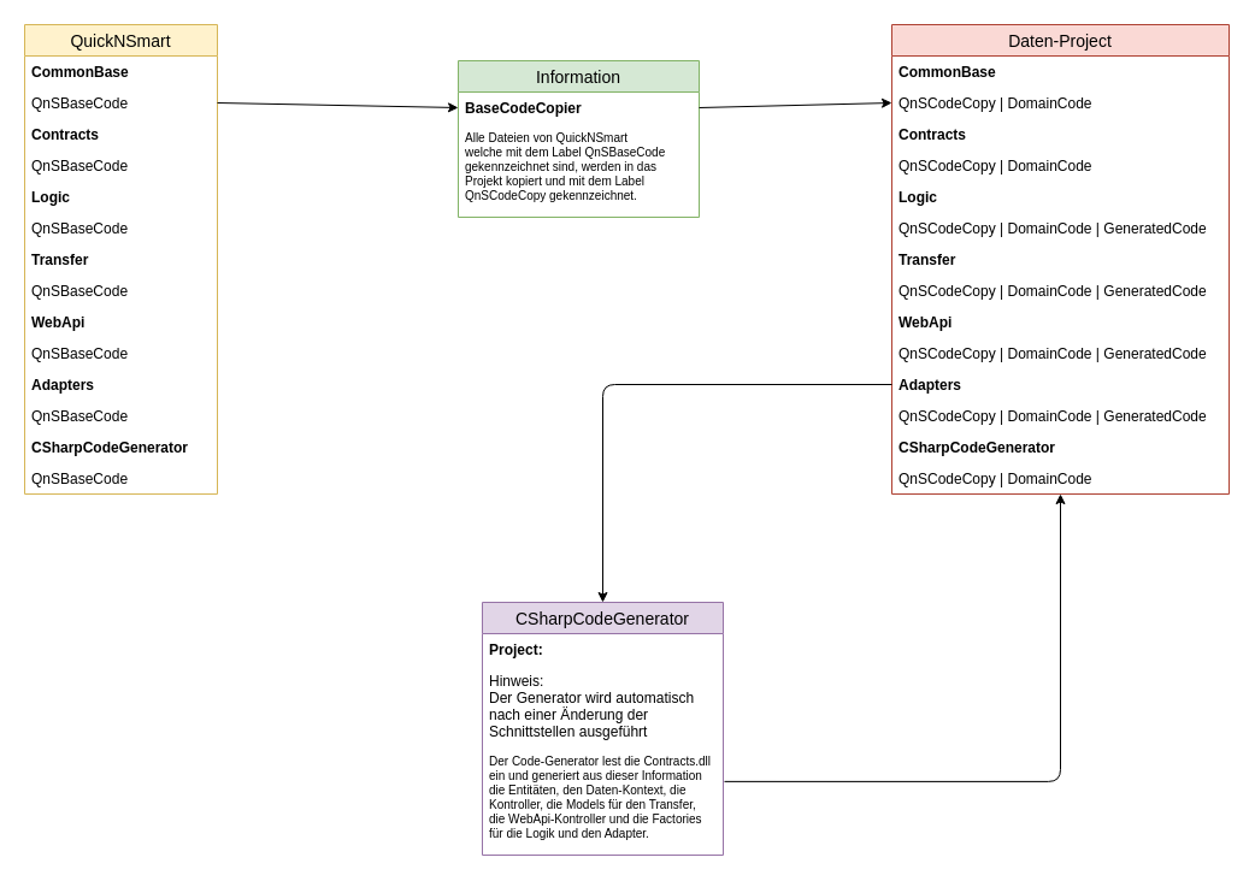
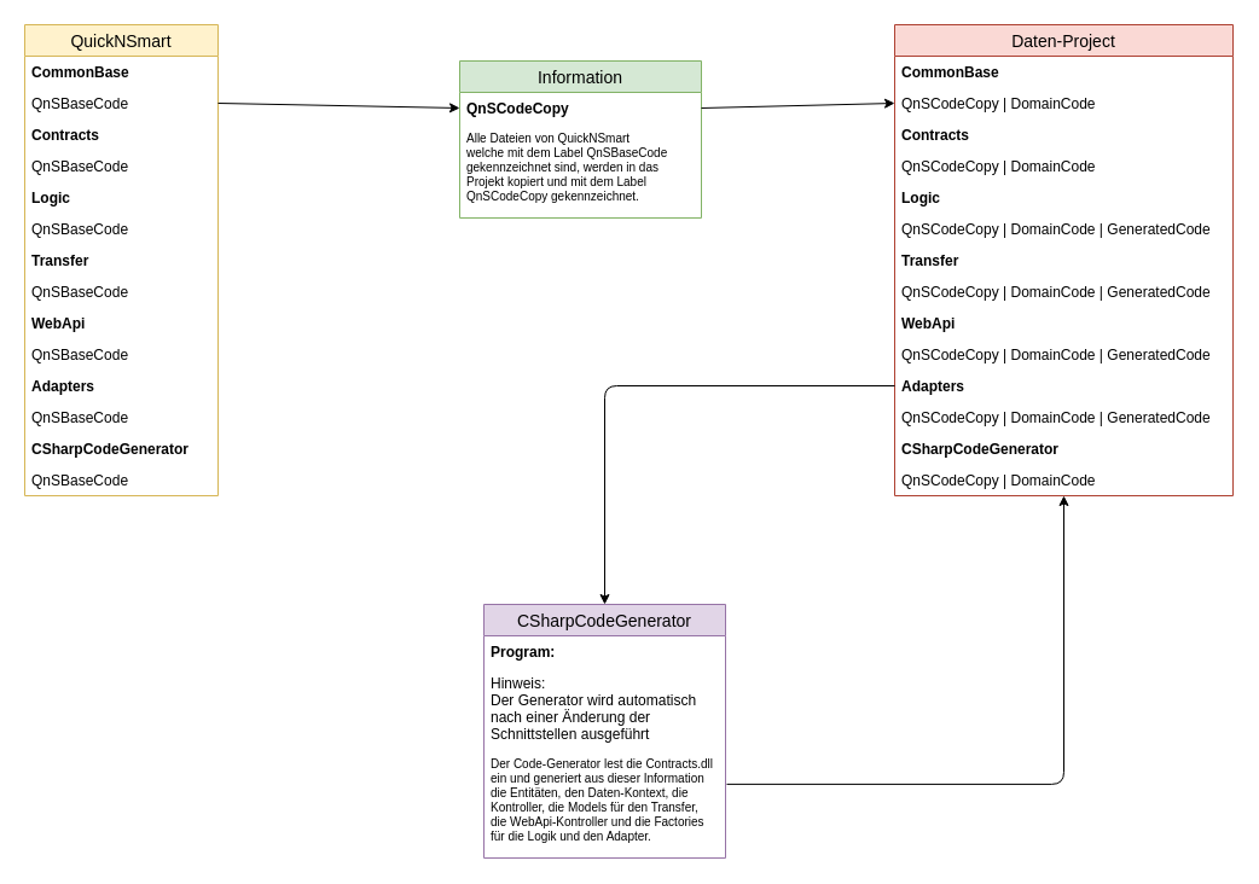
  <mxCell id="0" />
  <mxCell id="1" parent="0" />
  <mxCell id="2" value="QuickNSmart" style="swimlane;fontStyle=0;childLayout=stackLayout;horizontal=1;startSize=26;fillColor=#fff2cc;horizontalStack=0;resizeParent=1;resizeParentMax=0;resizeLast=0;collapsible=1;marginBottom=0;swimlaneFillColor=#ffffff;align=center;fontSize=14;strokeColor=#d6b656;" parent="1" vertex="1"><mxGeometry x="20" y="20" width="160" height="390" as="geometry" /></mxCell>
  <mxCell id="3" value="CommonBase" style="text;strokeColor=none;fillColor=none;spacingLeft=4;spacingRight=4;overflow=hidden;rotatable=0;points=[[0,0.5],[1,0.5]];portConstraint=eastwest;fontSize=12;fontStyle=1" parent="2" vertex="1"><mxGeometry y="26" width="160" height="26" as="geometry" /></mxCell>
  <mxCell id="4" value="QnSBaseCode" style="text;strokeColor=none;fillColor=none;spacingLeft=4;spacingRight=4;overflow=hidden;rotatable=0;points=[[0,0.5],[1,0.5]];portConstraint=eastwest;fontSize=12;" parent="2" vertex="1"><mxGeometry y="52" width="160" height="26" as="geometry" /></mxCell>
  <mxCell id="5" value="Contracts" style="text;strokeColor=none;fillColor=none;spacingLeft=4;spacingRight=4;overflow=hidden;rotatable=0;points=[[0,0.5],[1,0.5]];portConstraint=eastwest;fontSize=12;fontStyle=1" parent="2" vertex="1"><mxGeometry y="78" width="160" height="26" as="geometry" /></mxCell>
  <mxCell id="6" value="QnSBaseCode" style="text;strokeColor=none;fillColor=none;spacingLeft=4;spacingRight=4;overflow=hidden;rotatable=0;points=[[0,0.5],[1,0.5]];portConstraint=eastwest;fontSize=12;" parent="2" vertex="1"><mxGeometry y="104" width="160" height="26" as="geometry" /></mxCell>
  <mxCell id="7" value="Logic" style="text;strokeColor=none;fillColor=none;spacingLeft=4;spacingRight=4;overflow=hidden;rotatable=0;points=[[0,0.5],[1,0.5]];portConstraint=eastwest;fontSize=12;fontStyle=1" parent="2" vertex="1"><mxGeometry y="130" width="160" height="26" as="geometry" /></mxCell>
  <mxCell id="8" value="QnSBaseCode" style="text;strokeColor=none;fillColor=none;spacingLeft=4;spacingRight=4;overflow=hidden;rotatable=0;points=[[0,0.5],[1,0.5]];portConstraint=eastwest;fontSize=12;" parent="2" vertex="1"><mxGeometry y="156" width="160" height="26" as="geometry" /></mxCell>
  <mxCell id="9" value="Transfer" style="text;strokeColor=none;fillColor=none;spacingLeft=4;spacingRight=4;overflow=hidden;rotatable=0;points=[[0,0.5],[1,0.5]];portConstraint=eastwest;fontSize=12;fontStyle=1" parent="2" vertex="1"><mxGeometry y="182" width="160" height="26" as="geometry" /></mxCell>
  <mxCell id="10" value="QnSBaseCode" style="text;strokeColor=none;fillColor=none;spacingLeft=4;spacingRight=4;overflow=hidden;rotatable=0;points=[[0,0.5],[1,0.5]];portConstraint=eastwest;fontSize=12;" parent="2" vertex="1"><mxGeometry y="208" width="160" height="26" as="geometry" /></mxCell>
  <mxCell id="11" value="WebApi" style="text;strokeColor=none;fillColor=none;spacingLeft=4;spacingRight=4;overflow=hidden;rotatable=0;points=[[0,0.5],[1,0.5]];portConstraint=eastwest;fontSize=12;fontStyle=1" parent="2" vertex="1"><mxGeometry y="234" width="160" height="26" as="geometry" /></mxCell>
  <mxCell id="12" value="QnSBaseCode" style="text;strokeColor=none;fillColor=none;spacingLeft=4;spacingRight=4;overflow=hidden;rotatable=0;points=[[0,0.5],[1,0.5]];portConstraint=eastwest;fontSize=12;" parent="2" vertex="1"><mxGeometry y="260" width="160" height="26" as="geometry" /></mxCell>
  <mxCell id="13" value="Adapters" style="text;strokeColor=none;fillColor=none;spacingLeft=4;spacingRight=4;overflow=hidden;rotatable=0;points=[[0,0.5],[1,0.5]];portConstraint=eastwest;fontSize=12;fontStyle=1" parent="2" vertex="1"><mxGeometry y="286" width="160" height="26" as="geometry" /></mxCell>
  <mxCell id="14" value="QnSBaseCode" style="text;strokeColor=none;fillColor=none;spacingLeft=4;spacingRight=4;overflow=hidden;rotatable=0;points=[[0,0.5],[1,0.5]];portConstraint=eastwest;fontSize=12;" parent="2" vertex="1"><mxGeometry y="312" width="160" height="26" as="geometry" /></mxCell>
  <mxCell id="15" value="CSharpCodeGenerator" style="text;strokeColor=none;fillColor=none;spacingLeft=4;spacingRight=4;overflow=hidden;rotatable=0;points=[[0,0.5],[1,0.5]];portConstraint=eastwest;fontSize=12;fontStyle=1" parent="2" vertex="1"><mxGeometry y="338" width="160" height="26" as="geometry" /></mxCell>
  <mxCell id="16" value="QnSBaseCode" style="text;strokeColor=none;fillColor=none;spacingLeft=4;spacingRight=4;overflow=hidden;rotatable=0;points=[[0,0.5],[1,0.5]];portConstraint=eastwest;fontSize=12;" parent="2" vertex="1"><mxGeometry y="364" width="160" height="26" as="geometry" /></mxCell>
  <mxCell id="17" value="Daten-Project" style="swimlane;fontStyle=0;childLayout=stackLayout;horizontal=1;startSize=26;fillColor=#fad9d5;horizontalStack=0;resizeParent=1;resizeParentMax=0;resizeLast=0;collapsible=1;marginBottom=0;swimlaneFillColor=#ffffff;align=center;fontSize=14;strokeColor=#ae4132;" parent="1" vertex="1"><mxGeometry x="740" y="20" width="280" height="390" as="geometry" /></mxCell>
  <mxCell id="18" value="CommonBase" style="text;strokeColor=none;fillColor=none;spacingLeft=4;spacingRight=4;overflow=hidden;rotatable=0;points=[[0,0.5],[1,0.5]];portConstraint=eastwest;fontSize=12;fontStyle=1" parent="17" vertex="1"><mxGeometry y="26" width="280" height="26" as="geometry" /></mxCell>
  <mxCell id="19" value="QnSCodeCopy | DomainCode" style="text;strokeColor=none;fillColor=none;spacingLeft=4;spacingRight=4;overflow=hidden;rotatable=0;points=[[0,0.5],[1,0.5]];portConstraint=eastwest;fontSize=12;" parent="17" vertex="1"><mxGeometry y="52" width="280" height="26" as="geometry" /></mxCell>
  <mxCell id="20" value="Contracts" style="text;strokeColor=none;fillColor=none;spacingLeft=4;spacingRight=4;overflow=hidden;rotatable=0;points=[[0,0.5],[1,0.5]];portConstraint=eastwest;fontSize=12;fontStyle=1" parent="17" vertex="1"><mxGeometry y="78" width="280" height="26" as="geometry" /></mxCell>
  <mxCell id="21" value="QnSCodeCopy | DomainCode" style="text;strokeColor=none;fillColor=none;spacingLeft=4;spacingRight=4;overflow=hidden;rotatable=0;points=[[0,0.5],[1,0.5]];portConstraint=eastwest;fontSize=12;" parent="17" vertex="1"><mxGeometry y="104" width="280" height="26" as="geometry" /></mxCell>
  <mxCell id="22" value="Logic" style="text;strokeColor=none;fillColor=none;spacingLeft=4;spacingRight=4;overflow=hidden;rotatable=0;points=[[0,0.5],[1,0.5]];portConstraint=eastwest;fontSize=12;fontStyle=1" parent="17" vertex="1"><mxGeometry y="130" width="280" height="26" as="geometry" /></mxCell>
  <mxCell id="23" value="QnSCodeCopy | DomainCode | GeneratedCode" style="text;strokeColor=none;fillColor=none;spacingLeft=4;spacingRight=4;overflow=hidden;rotatable=0;points=[[0,0.5],[1,0.5]];portConstraint=eastwest;fontSize=12;" parent="17" vertex="1"><mxGeometry y="156" width="280" height="26" as="geometry" /></mxCell>
  <mxCell id="24" value="Transfer" style="text;strokeColor=none;fillColor=none;spacingLeft=4;spacingRight=4;overflow=hidden;rotatable=0;points=[[0,0.5],[1,0.5]];portConstraint=eastwest;fontSize=12;fontStyle=1" parent="17" vertex="1"><mxGeometry y="182" width="280" height="26" as="geometry" /></mxCell>
  <mxCell id="25" value="QnSCodeCopy | DomainCode | GeneratedCode" style="text;strokeColor=none;fillColor=none;spacingLeft=4;spacingRight=4;overflow=hidden;rotatable=0;points=[[0,0.5],[1,0.5]];portConstraint=eastwest;fontSize=12;" parent="17" vertex="1"><mxGeometry y="208" width="280" height="26" as="geometry" /></mxCell>
  <mxCell id="26" value="WebApi" style="text;strokeColor=none;fillColor=none;spacingLeft=4;spacingRight=4;overflow=hidden;rotatable=0;points=[[0,0.5],[1,0.5]];portConstraint=eastwest;fontSize=12;fontStyle=1" parent="17" vertex="1"><mxGeometry y="234" width="280" height="26" as="geometry" /></mxCell>
  <mxCell id="27" value="QnSCodeCopy | DomainCode | GeneratedCode" style="text;strokeColor=none;fillColor=none;spacingLeft=4;spacingRight=4;overflow=hidden;rotatable=0;points=[[0,0.5],[1,0.5]];portConstraint=eastwest;fontSize=12;" parent="17" vertex="1"><mxGeometry y="260" width="280" height="26" as="geometry" /></mxCell>
  <mxCell id="28" value="Adapters" style="text;strokeColor=none;fillColor=none;spacingLeft=4;spacingRight=4;overflow=hidden;rotatable=0;points=[[0,0.5],[1,0.5]];portConstraint=eastwest;fontSize=12;fontStyle=1" parent="17" vertex="1"><mxGeometry y="286" width="280" height="26" as="geometry" /></mxCell>
  <mxCell id="29" value="QnSCodeCopy | DomainCode | GeneratedCode" style="text;strokeColor=none;fillColor=none;spacingLeft=4;spacingRight=4;overflow=hidden;rotatable=0;points=[[0,0.5],[1,0.5]];portConstraint=eastwest;fontSize=12;" parent="17" vertex="1"><mxGeometry y="312" width="280" height="26" as="geometry" /></mxCell>
  <mxCell id="30" value="CSharpCodeGenerator" style="text;strokeColor=none;fillColor=none;spacingLeft=4;spacingRight=4;overflow=hidden;rotatable=0;points=[[0,0.5],[1,0.5]];portConstraint=eastwest;fontSize=12;fontStyle=1" parent="17" vertex="1"><mxGeometry y="338" width="280" height="26" as="geometry" /></mxCell>
  <mxCell id="31" value="QnSCodeCopy | DomainCode" style="text;strokeColor=none;fillColor=none;spacingLeft=4;spacingRight=4;overflow=hidden;rotatable=0;points=[[0,0.5],[1,0.5]];portConstraint=eastwest;fontSize=12;" parent="17" vertex="1"><mxGeometry y="364" width="280" height="26" as="geometry" /></mxCell>
  <mxCell id="32" value="" style="endArrow=classic;html=1;entryX=0;entryY=0.5;entryDx=0;entryDy=0;exitX=1;exitY=0.5;exitDx=0;exitDy=0;" parent="1" source="4" target="34" edge="1"><mxGeometry width="50" height="50" relative="1" as="geometry"><mxPoint x="190" y="90" as="sourcePoint" /><mxPoint x="410" y="170" as="targetPoint" /></mxGeometry></mxCell>
  <mxCell id="33" value="Information" style="swimlane;fontStyle=0;childLayout=stackLayout;horizontal=1;startSize=26;fillColor=#d5e8d4;horizontalStack=0;resizeParent=1;resizeParentMax=0;resizeLast=0;collapsible=1;marginBottom=0;swimlaneFillColor=#ffffff;align=center;fontSize=14;strokeColor=#82b366;" parent="1" vertex="1"><mxGeometry x="380" y="50" width="200" height="130" as="geometry" /></mxCell>
- <mxCell id="34" value="BaseCodeCopier" style="text;strokeColor=none;fillColor=none;spacingLeft=4;spacingRight=4;overflow=hidden;rotatable=0;points=[[0,0.5],[1,0.5]];portConstraint=eastwest;fontSize=12;fontStyle=1" parent="33" vertex="1"><mxGeometry y="26" width="200" height="26" as="geometry" /></mxCell>
+ <mxCell id="34" value="QnSCodeCopy" style="text;strokeColor=none;fillColor=none;spacingLeft=4;spacingRight=4;overflow=hidden;rotatable=0;points=[[0,0.5],[1,0.5]];portConstraint=eastwest;fontSize=12;fontStyle=1" parent="33" vertex="1"><mxGeometry y="26" width="200" height="26" as="geometry" /></mxCell>
  <mxCell id="35" value="Alle Dateien von QuickNSmart &#10;welche mit dem Label QnSBaseCode &#10;gekennzeichnet sind, werden in das &#10;Projekt kopiert und mit dem Label &#10;QnSCodeCopy gekennzeichnet." style="text;strokeColor=none;fillColor=none;spacingLeft=4;spacingRight=4;overflow=hidden;rotatable=0;points=[[0,0.5],[1,0.5]];portConstraint=eastwest;fontSize=10;" parent="33" vertex="1"><mxGeometry y="52" width="200" height="78" as="geometry" /></mxCell>
  <mxCell id="36" value="" style="endArrow=classic;html=1;fontSize=9;exitX=1;exitY=0.5;exitDx=0;exitDy=0;entryX=0;entryY=0.5;entryDx=0;entryDy=0;" parent="1" source="34" target="19" edge="1"><mxGeometry width="50" height="50" relative="1" as="geometry"><mxPoint x="590" y="232" as="sourcePoint" /><mxPoint x="730" y="100" as="targetPoint" /></mxGeometry></mxCell>
  <mxCell id="37" value="CSharpCodeGenerator" style="swimlane;fontStyle=0;childLayout=stackLayout;horizontal=1;startSize=26;fillColor=#e1d5e7;horizontalStack=0;resizeParent=1;resizeParentMax=0;resizeLast=0;collapsible=1;marginBottom=0;swimlaneFillColor=#ffffff;align=center;fontSize=14;strokeColor=#9673a6;" parent="1" vertex="1"><mxGeometry x="400" y="500" width="200" height="210" as="geometry" /></mxCell>
- <mxCell id="38" value="Project: " style="text;strokeColor=none;fillColor=none;spacingLeft=4;spacingRight=4;overflow=hidden;rotatable=0;points=[[0,0.5],[1,0.5]];portConstraint=eastwest;fontSize=12;fontStyle=1" parent="37" vertex="1"><mxGeometry y="26" width="200" height="26" as="geometry" /></mxCell>
+ <mxCell id="38" value="Program: " style="text;strokeColor=none;fillColor=none;spacingLeft=4;spacingRight=4;overflow=hidden;rotatable=0;points=[[0,0.5],[1,0.5]];portConstraint=eastwest;fontSize=12;fontStyle=1" parent="37" vertex="1"><mxGeometry y="26" width="200" height="26" as="geometry" /></mxCell>
  <mxCell id="39" value="Hinweis: &#10;Der Generator wird automatisch &#10;nach einer Änderung der &#10;Schnittstellen ausgeführt" style="text;strokeColor=none;fillColor=none;spacingLeft=4;spacingRight=4;overflow=hidden;rotatable=0;points=[[0,0.5],[1,0.5]];portConstraint=eastwest;fontSize=12;fontStyle=0" parent="37" vertex="1"><mxGeometry y="52" width="200" height="68" as="geometry" /></mxCell>
  <mxCell id="40" value="Der Code-Generator lest die Contracts.dll &#10;ein und generiert aus dieser Information &#10;die Entitäten, den Daten-Kontext, die &#10;Kontroller, die Models für den Transfer, &#10;die WebApi-Kontroller und die Factories &#10;für die Logik und den Adapter." style="text;strokeColor=none;fillColor=none;spacingLeft=4;spacingRight=4;overflow=hidden;rotatable=0;points=[[0,0.5],[1,0.5]];portConstraint=eastwest;fontSize=10;" parent="37" vertex="1"><mxGeometry y="120" width="200" height="90" as="geometry" /></mxCell>
  <mxCell id="41" value="" style="edgeStyle=segmentEdgeStyle;endArrow=classic;html=1;fontSize=10;exitX=0;exitY=0.5;exitDx=0;exitDy=0;" parent="1" source="28" target="37" edge="1"><mxGeometry width="50" height="50" relative="1" as="geometry"><mxPoint x="350" y="520" as="sourcePoint" /><mxPoint x="400" y="470" as="targetPoint" /></mxGeometry></mxCell>
  <mxCell id="42" value="" style="edgeStyle=segmentEdgeStyle;endArrow=classic;html=1;fontSize=10;exitX=1.005;exitY=0.321;exitDx=0;exitDy=0;exitPerimeter=0;" parent="1" source="40" target="31" edge="1"><mxGeometry width="50" height="50" relative="1" as="geometry"><mxPoint x="730" y="590" as="sourcePoint" /><mxPoint x="840" y="400" as="targetPoint" /></mxGeometry></mxCell>
